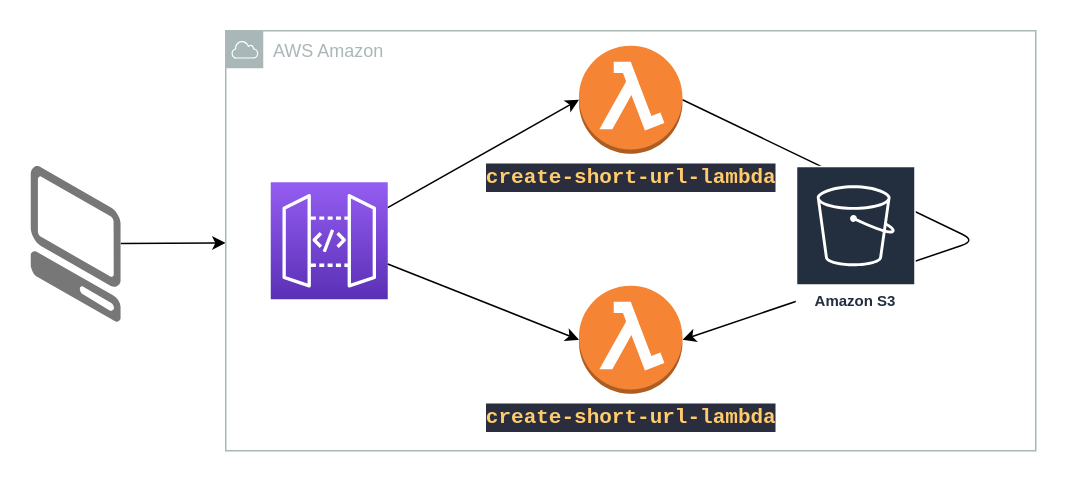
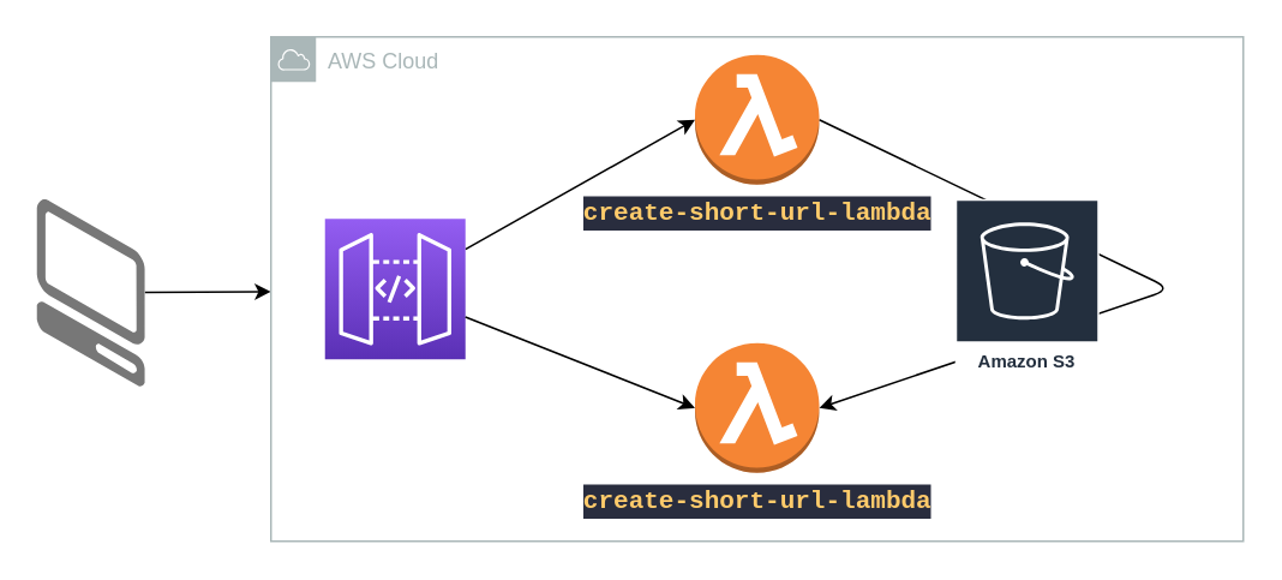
  <mxCell id="0" />
  <mxCell id="1" parent="0" />
  <mxCell id="2" style="edgeStyle=none;html=1;" parent="1" source="3" target="4" edge="1"><mxGeometry relative="1" as="geometry"><mxPoint x="140" y="162" as="targetPoint" /></mxGeometry></mxCell>
  <mxCell id="3" value="" style="verticalLabelPosition=bottom;html=1;verticalAlign=top;strokeWidth=1;align=center;outlineConnect=0;dashed=0;outlineConnect=0;shape=mxgraph.aws3d.client;aspect=fixed;strokeColor=none;fillColor=#777777;" parent="1" vertex="1"><mxGeometry x="20" y="110" width="60" height="104" as="geometry" /></mxCell>
- <mxCell id="4" value="AWS Amazon" style="sketch=0;outlineConnect=0;gradientColor=none;html=1;whiteSpace=wrap;fontSize=12;fontStyle=0;shape=mxgraph.aws4.group;grIcon=mxgraph.aws4.group_aws_cloud;strokeColor=#AAB7B8;fillColor=none;verticalAlign=top;align=left;spacingLeft=30;fontColor=#AAB7B8;dashed=0;" parent="1" vertex="1"><mxGeometry x="150" y="20" width="540" height="280" as="geometry" /></mxCell>
+ <mxCell id="4" value="AWS Cloud" style="sketch=0;outlineConnect=0;gradientColor=none;html=1;whiteSpace=wrap;fontSize=12;fontStyle=0;shape=mxgraph.aws4.group;grIcon=mxgraph.aws4.group_aws_cloud;strokeColor=#AAB7B8;fillColor=none;verticalAlign=top;align=left;spacingLeft=30;fontColor=#AAB7B8;dashed=0;" parent="1" vertex="1"><mxGeometry x="150" y="20" width="540" height="280" as="geometry" /></mxCell>
  <mxCell id="5" value="" style="edgeStyle=none;html=1;entryX=0;entryY=0.5;entryDx=0;entryDy=0;entryPerimeter=0;" parent="1" source="6" target="8" edge="1"><mxGeometry relative="1" as="geometry"><mxPoint x="360" y="80" as="targetPoint" /></mxGeometry></mxCell>
  <mxCell id="6" value="" style="sketch=0;points=[[0,0,0],[0.25,0,0],[0.5,0,0],[0.75,0,0],[1,0,0],[0,1,0],[0.25,1,0],[0.5,1,0],[0.75,1,0],[1,1,0],[0,0.25,0],[0,0.5,0],[0,0.75,0],[1,0.25,0],[1,0.5,0],[1,0.75,0]];outlineConnect=0;fontColor=#232F3E;gradientColor=#945DF2;gradientDirection=north;fillColor=#5A30B5;strokeColor=#ffffff;dashed=0;verticalLabelPosition=bottom;verticalAlign=top;align=center;html=1;fontSize=12;fontStyle=0;aspect=fixed;shape=mxgraph.aws4.resourceIcon;resIcon=mxgraph.aws4.api_gateway;" parent="1" vertex="1"><mxGeometry x="180" y="121" width="78" height="78" as="geometry" /></mxCell>
  <mxCell id="7" value="" style="edgeStyle=none;html=1;entryX=1;entryY=0.5;entryDx=0;entryDy=0;entryPerimeter=0;exitX=1;exitY=0.5;exitDx=0;exitDy=0;exitPerimeter=0;" parent="1" source="8" target="10" edge="1"><mxGeometry relative="1" as="geometry"><Array as="points"><mxPoint x="650" y="160" /></Array></mxGeometry></mxCell>
  <mxCell id="8" value="&lt;div style=&quot;color: rgb(191, 199, 213); background-color: rgb(41, 45, 62); font-family: Consolas, &amp;quot;Courier New&amp;quot;, monospace; font-size: 14px; line-height: 19px;&quot;&gt;&lt;span style=&quot;color: #ffcb6b;font-weight: bold;&quot;&gt;create-short-url-lambda&lt;/span&gt;&lt;/div&gt;" style="outlineConnect=0;dashed=0;verticalLabelPosition=bottom;verticalAlign=top;align=center;html=1;shape=mxgraph.aws3.lambda_function;fillColor=#F58534;gradientColor=none;" parent="1" vertex="1"><mxGeometry x="385.5" y="30" width="69" height="72" as="geometry" /></mxCell>
  <mxCell id="9" value="" style="edgeStyle=none;html=1;entryX=0;entryY=0.5;entryDx=0;entryDy=0;entryPerimeter=0;" parent="1" source="6" target="10" edge="1"><mxGeometry relative="1" as="geometry"><mxPoint x="268" y="132" as="sourcePoint" /><mxPoint x="366" y="226" as="targetPoint" /></mxGeometry></mxCell>
  <mxCell id="10" value="&lt;div style=&quot;color: rgb(191, 199, 213); background-color: rgb(41, 45, 62); font-family: Consolas, &amp;quot;Courier New&amp;quot;, monospace; font-size: 14px; line-height: 19px;&quot;&gt;&lt;span style=&quot;color: #ffcb6b;font-weight: bold;&quot;&gt;create-short-url-lambda&lt;/span&gt;&lt;/div&gt;" style="outlineConnect=0;dashed=0;verticalLabelPosition=bottom;verticalAlign=top;align=center;html=1;shape=mxgraph.aws3.lambda_function;fillColor=#F58534;gradientColor=none;" parent="1" vertex="1"><mxGeometry x="385.5" y="190" width="69" height="72" as="geometry" /></mxCell>
  <mxCell id="11" value="Amazon S3" style="sketch=0;outlineConnect=0;fontColor=#232F3E;gradientColor=none;strokeColor=#ffffff;fillColor=#232F3E;dashed=0;verticalLabelPosition=middle;verticalAlign=bottom;align=center;html=1;whiteSpace=wrap;fontSize=10;fontStyle=1;spacing=3;shape=mxgraph.aws4.productIcon;prIcon=mxgraph.aws4.s3;" parent="1" vertex="1"><mxGeometry x="530" y="110" width="80" height="100" as="geometry" /></mxCell>
